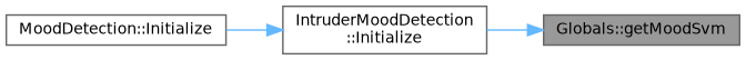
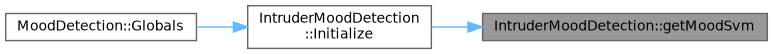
  digraph {
    rankdir=RL
    node [color=grey40 fillcolor=white fontname=Helvetica fontsize=10 shape=box style=filled]
    edge [color=steelblue1 dir=back fontname=Helvetica fontsize=10 labelfontname=Helvetica labelfontsize=10 style=solid]
-   n1 [color=gray40 fillcolor=grey60 fontcolor=black height=0.2 label="Globals::getMoodSvm" width=0.4]
+   n1 [color=gray40 fillcolor=grey60 fontcolor=black height=0.2 label="IntruderMoodDetection::getMoodSvm" width=0.4]
    n2 [height=0.2 label="IntruderMoodDetection\l::Initialize" width=0.4]
-   n3 [height=0.2 label="MoodDetection::Initialize" width=0.4]
+   n3 [height=0.2 label="MoodDetection::Globals" width=0.4]
    n1 -> n2
    n2 -> n3
  }
